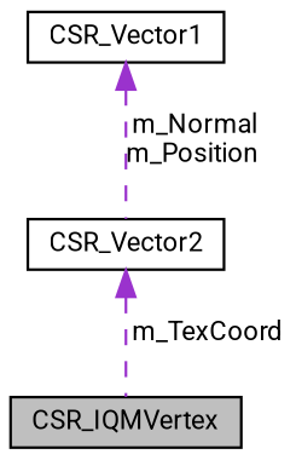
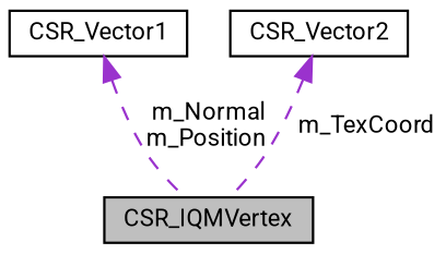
  digraph {
    fontname=Roboto
    node [color=black fillcolor=white fontname=Roboto fontsize=10 shape=record style=filled]
    edge [color=darkorchid3 dir=back fontname=Roboto fontsize=10 labelfontname=Helvetica labelfontsize=10 style=dashed]
    n1 [fillcolor=grey75 fontcolor=black height=0.2 label=CSR_IQMVertex width=0.4]
    n2 [height=0.2 label=CSR_Vector1 width=0.4]
    n3 [height=0.2 label=CSR_Vector2 width=0.4]
-   n2 -> n3 [label=" m_Normal\nm_Position"]
+   n2 -> n1 [label=" m_Normal\nm_Position"]
    n3 -> n1 [label=" m_TexCoord"]
  }
